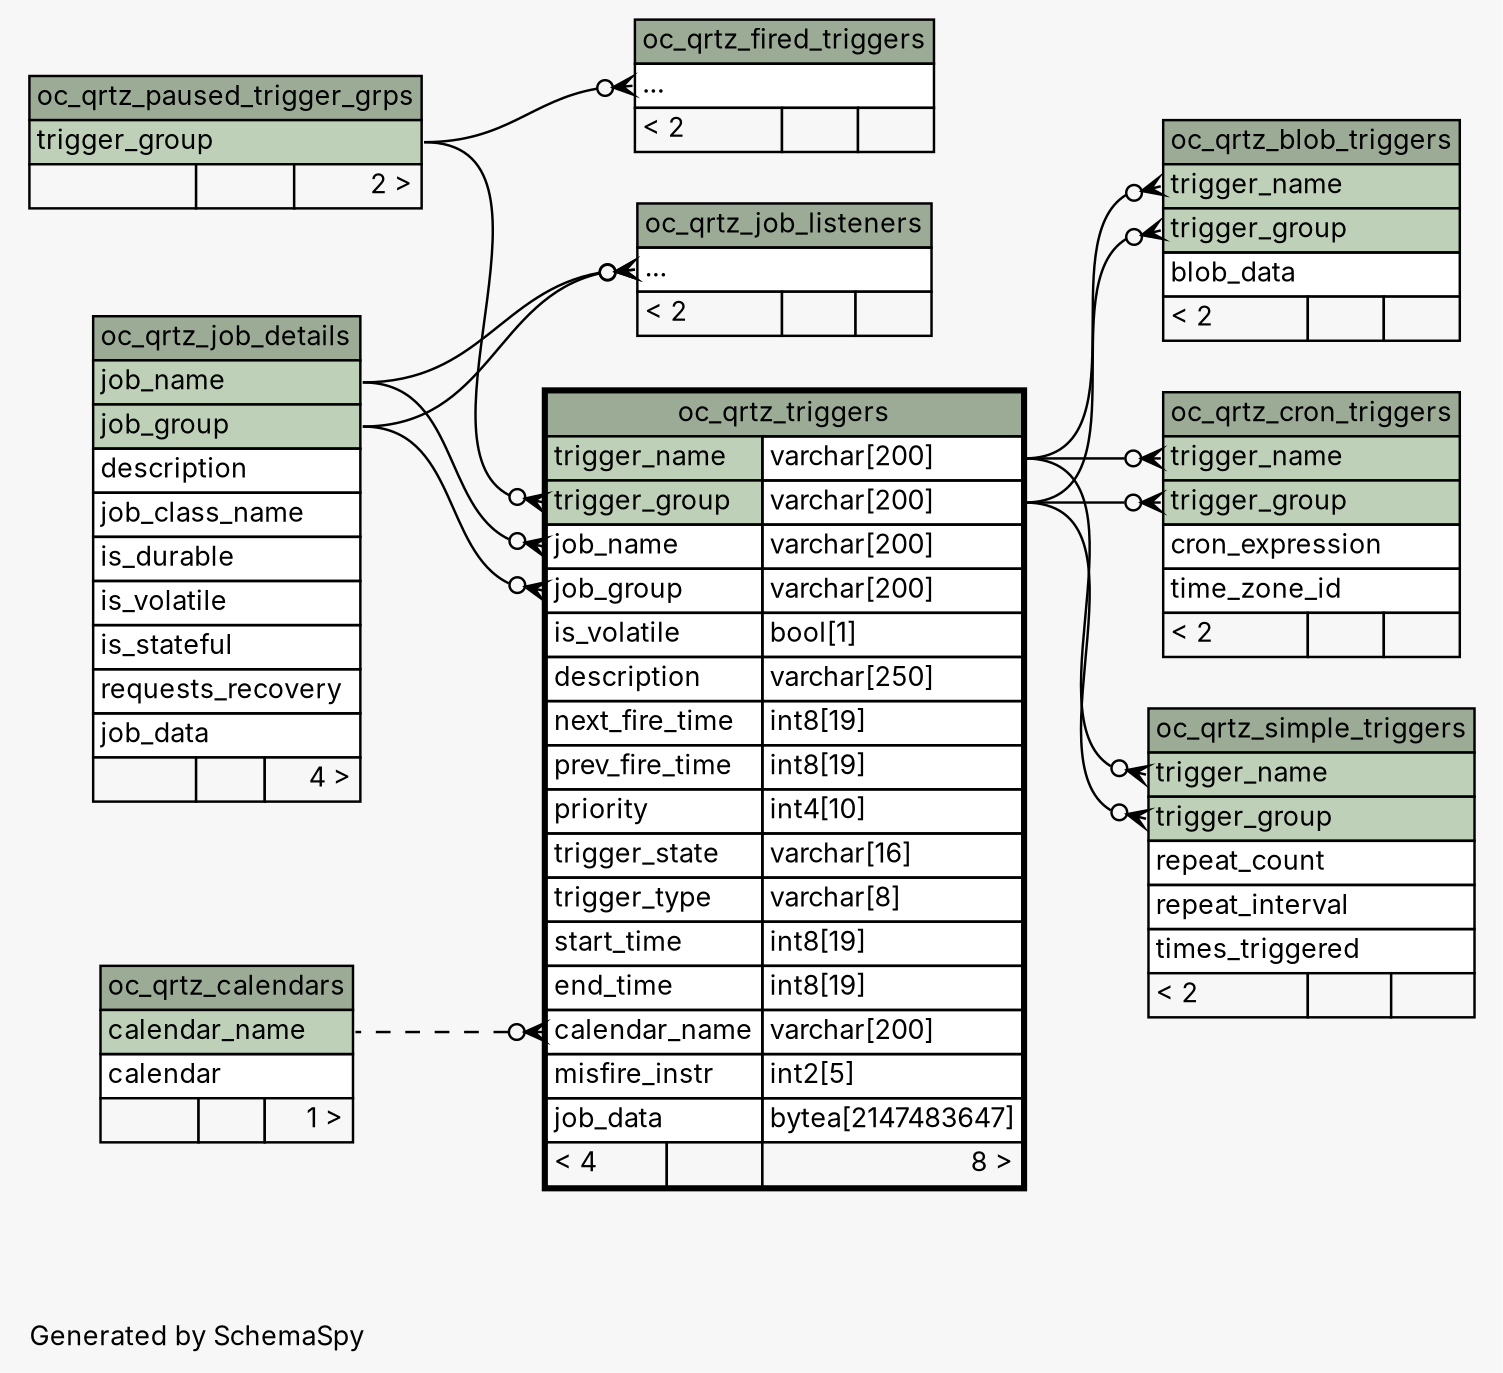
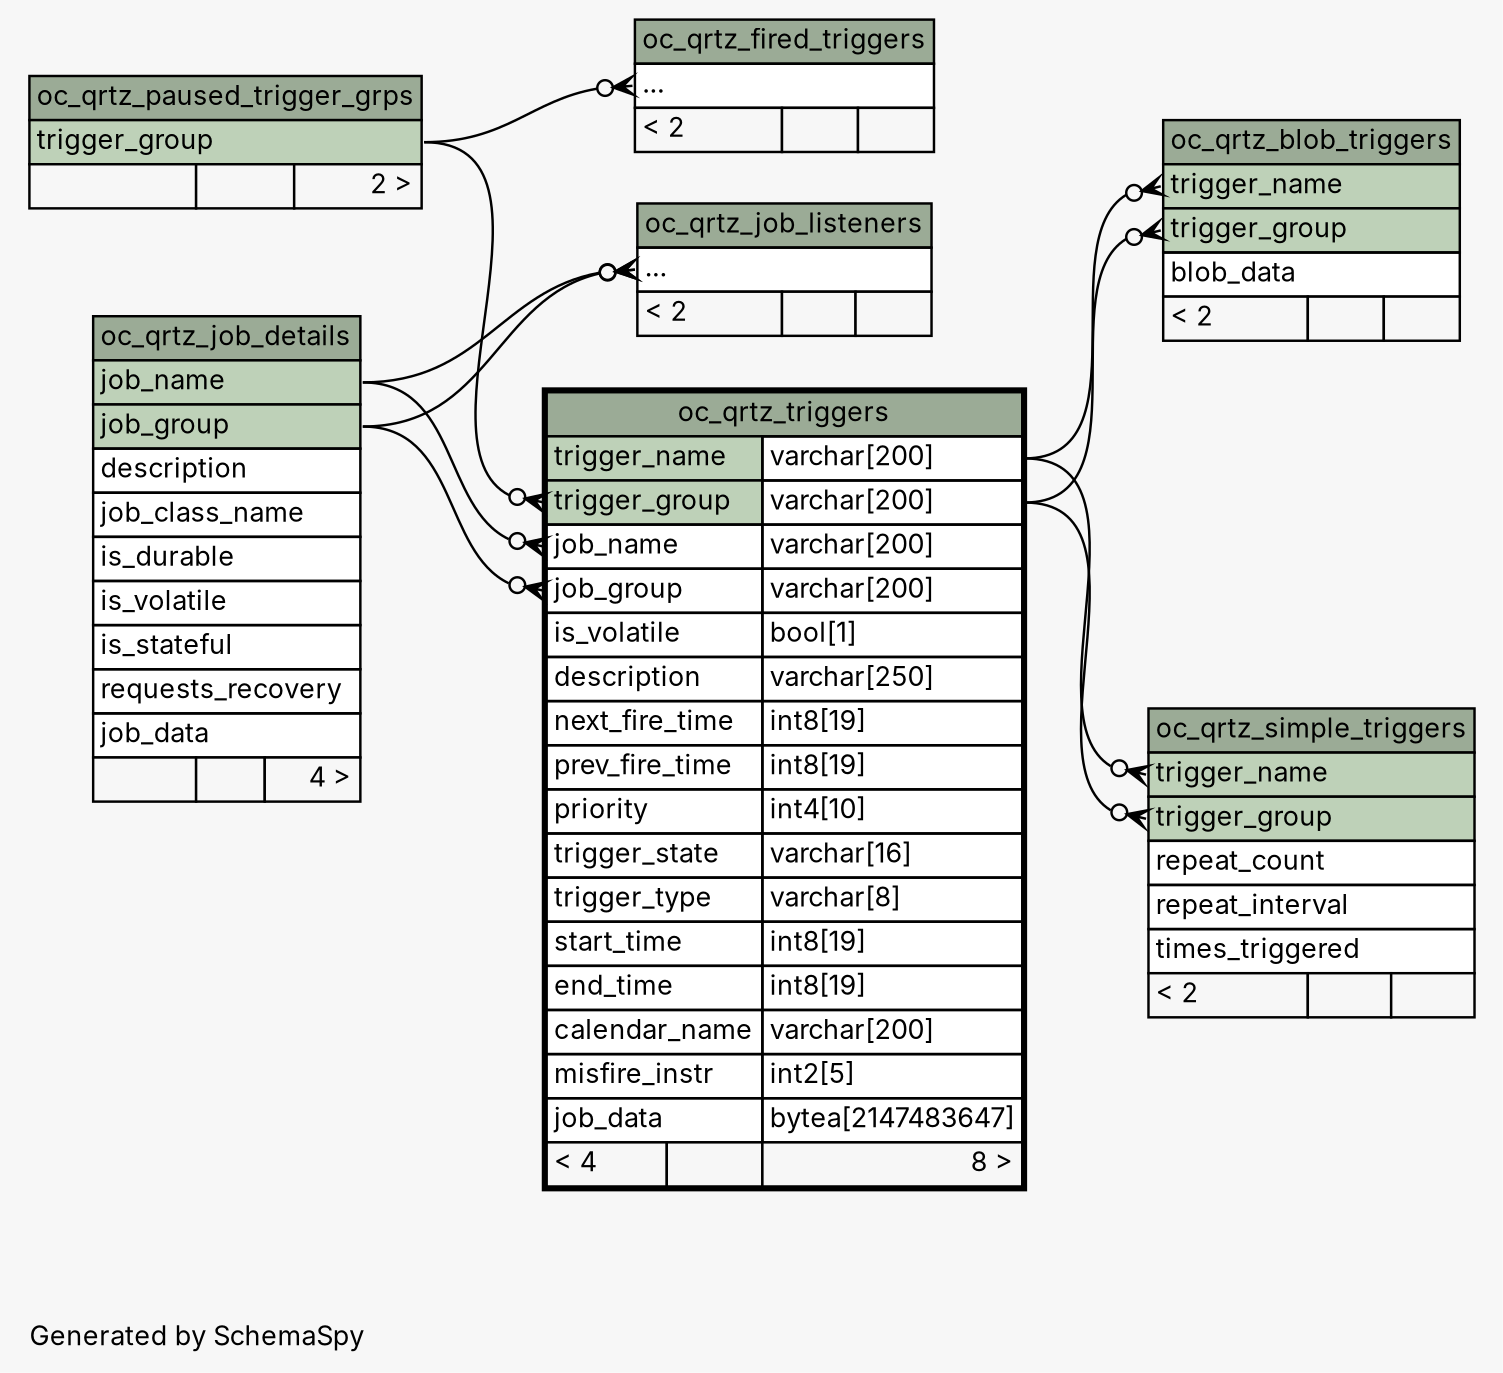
  digraph {
    bgcolor="#f7f7f7"
    fontname=Inter
    fontsize=11
    label="\nGenerated by SchemaSpy"
    labeljust=l
    nodesep=0.18
    rankdir=RL
    ranksep=0.46
    node [fontname=Inter fontsize=11 shape=plaintext]
    edge [arrowhead=none arrowsize=0.8 arrowtail=crowodot dir=back fontname=Inter headport="trigger_group.type:e" tailport="trigger_group:w"]
    n1 [label=<     <TABLE BORDER="0" CELLBORDER="1" CELLSPACING="0" BGCOLOR="#ffffff">       <TR><TD COLSPAN="3" BGCOLOR="#9bab96" ALIGN="CENTER">oc_qrtz_blob_triggers</TD></TR>       <TR><TD PORT="trigger_name" COLSPAN="3" BGCOLOR="#bed1b8" ALIGN="LEFT">trigger_name</TD></TR>       <TR><TD PORT="trigger_group" COLSPAN="3" BGCOLOR="#bed1b8" ALIGN="LEFT">trigger_group</TD></TR>       <TR><TD PORT="blob_data" COLSPAN="3" ALIGN="LEFT">blob_data</TD></TR>       <TR><TD ALIGN="LEFT" BGCOLOR="#f7f7f7">&lt; 2</TD><TD ALIGN="RIGHT" BGCOLOR="#f7f7f7">  </TD><TD ALIGN="RIGHT" BGCOLOR="#f7f7f7">  </TD></TR>     </TABLE>>]
    n2 [label=<     <TABLE BORDER="2" CELLBORDER="1" CELLSPACING="0" BGCOLOR="#ffffff">       <TR><TD COLSPAN="3" BGCOLOR="#9bab96" ALIGN="CENTER">oc_qrtz_triggers</TD></TR>       <TR><TD PORT="trigger_name" COLSPAN="2" BGCOLOR="#bed1b8" ALIGN="LEFT">trigger_name</TD><TD PORT="trigger_name.type" ALIGN="LEFT">varchar[200]</TD></TR>       <TR><TD PORT="trigger_group" COLSPAN="2" BGCOLOR="#bed1b8" ALIGN="LEFT">trigger_group</TD><TD PORT="trigger_group.type" ALIGN="LEFT">varchar[200]</TD></TR>       <TR><TD PORT="job_name" COLSPAN="2" ALIGN="LEFT">job_name</TD><TD PORT="job_name.type" ALIGN="LEFT">varchar[200]</TD></TR>       <TR><TD PORT="job_group" COLSPAN="2" ALIGN="LEFT">job_group</TD><TD PORT="job_group.type" ALIGN="LEFT">varchar[200]</TD></TR>       <TR><TD PORT="is_volatile" COLSPAN="2" ALIGN="LEFT">is_volatile</TD><TD PORT="is_volatile.type" ALIGN="LEFT">bool[1]</TD></TR>       <TR><TD PORT="description" COLSPAN="2" ALIGN="LEFT">description</TD><TD PORT="description.type" ALIGN="LEFT">varchar[250]</TD></TR>       <TR><TD PORT="next_fire_time" COLSPAN="2" ALIGN="LEFT">next_fire_time</TD><TD PORT="next_fire_time.type" ALIGN="LEFT">int8[19]</TD></TR>       <TR><TD PORT="prev_fire_time" COLSPAN="2" ALIGN="LEFT">prev_fire_time</TD><TD PORT="prev_fire_time.type" ALIGN="LEFT">int8[19]</TD></TR>       <TR><TD PORT="priority" COLSPAN="2" ALIGN="LEFT">priority</TD><TD PORT="priority.type" ALIGN="LEFT">int4[10]</TD></TR>       <TR><TD PORT="trigger_state" COLSPAN="2" ALIGN="LEFT">trigger_state</TD><TD PORT="trigger_state.type" ALIGN="LEFT">varchar[16]</TD></TR>       <TR><TD PORT="trigger_type" COLSPAN="2" ALIGN="LEFT">trigger_type</TD><TD PORT="trigger_type.type" ALIGN="LEFT">varchar[8]</TD></TR>       <TR><TD PORT="start_time" COLSPAN="2" ALIGN="LEFT">start_time</TD><TD PORT="start_time.type" ALIGN="LEFT">int8[19]</TD></TR>       <TR><TD PORT="end_time" COLSPAN="2" ALIGN="LEFT">end_time</TD><TD PORT="end_time.type" ALIGN="LEFT">int8[19]</TD></TR>       <TR><TD PORT="calendar_name" COLSPAN="2" ALIGN="LEFT">calendar_name</TD><TD PORT="calendar_name.type" ALIGN="LEFT">varchar[200]</TD></TR>       <TR><TD PORT="misfire_instr" COLSPAN="2" ALIGN="LEFT">misfire_instr</TD><TD PORT="misfire_instr.type" ALIGN="LEFT">int2[5]</TD></TR>       <TR><TD PORT="job_data" COLSPAN="2" ALIGN="LEFT">job_data</TD><TD PORT="job_data.type" ALIGN="LEFT">bytea[2147483647]</TD></TR>       <TR><TD ALIGN="LEFT" BGCOLOR="#f7f7f7">&lt; 4</TD><TD ALIGN="RIGHT" BGCOLOR="#f7f7f7">  </TD><TD ALIGN="RIGHT" BGCOLOR="#f7f7f7">8 &gt;</TD></TR>     </TABLE>>]
    n3 [label=<     <TABLE BORDER="0" CELLBORDER="1" CELLSPACING="0" BGCOLOR="#ffffff">       <TR><TD COLSPAN="3" BGCOLOR="#9bab96" ALIGN="CENTER">oc_qrtz_paused_trigger_grps</TD></TR>       <TR><TD PORT="trigger_group" COLSPAN="3" BGCOLOR="#bed1b8" ALIGN="LEFT">trigger_group</TD></TR>       <TR><TD ALIGN="LEFT" BGCOLOR="#f7f7f7">  </TD><TD ALIGN="RIGHT" BGCOLOR="#f7f7f7">  </TD><TD ALIGN="RIGHT" BGCOLOR="#f7f7f7">2 &gt;</TD></TR>     </TABLE>>]
    n4 [label=<     <TABLE BORDER="0" CELLBORDER="1" CELLSPACING="0" BGCOLOR="#ffffff">       <TR><TD COLSPAN="3" BGCOLOR="#9bab96" ALIGN="CENTER">oc_qrtz_job_details</TD></TR>       <TR><TD PORT="job_name" COLSPAN="3" BGCOLOR="#bed1b8" ALIGN="LEFT">job_name</TD></TR>       <TR><TD PORT="job_group" COLSPAN="3" BGCOLOR="#bed1b8" ALIGN="LEFT">job_group</TD></TR>       <TR><TD PORT="description" COLSPAN="3" ALIGN="LEFT">description</TD></TR>       <TR><TD PORT="job_class_name" COLSPAN="3" ALIGN="LEFT">job_class_name</TD></TR>       <TR><TD PORT="is_durable" COLSPAN="3" ALIGN="LEFT">is_durable</TD></TR>       <TR><TD PORT="is_volatile" COLSPAN="3" ALIGN="LEFT">is_volatile</TD></TR>       <TR><TD PORT="is_stateful" COLSPAN="3" ALIGN="LEFT">is_stateful</TD></TR>       <TR><TD PORT="requests_recovery" COLSPAN="3" ALIGN="LEFT">requests_recovery</TD></TR>       <TR><TD PORT="job_data" COLSPAN="3" ALIGN="LEFT">job_data</TD></TR>       <TR><TD ALIGN="LEFT" BGCOLOR="#f7f7f7">  </TD><TD ALIGN="RIGHT" BGCOLOR="#f7f7f7">  </TD><TD ALIGN="RIGHT" BGCOLOR="#f7f7f7">4 &gt;</TD></TR>     </TABLE>>]
-   n5 [label=<     <TABLE BORDER="0" CELLBORDER="1" CELLSPACING="0" BGCOLOR="#ffffff">       <TR><TD COLSPAN="3" BGCOLOR="#9bab96" ALIGN="CENTER">oc_qrtz_calendars</TD></TR>       <TR><TD PORT="calendar_name" COLSPAN="3" BGCOLOR="#bed1b8" ALIGN="LEFT">calendar_name</TD></TR>       <TR><TD PORT="calendar" COLSPAN="3" ALIGN="LEFT">calendar</TD></TR>       <TR><TD ALIGN="LEFT" BGCOLOR="#f7f7f7">  </TD><TD ALIGN="RIGHT" BGCOLOR="#f7f7f7">  </TD><TD ALIGN="RIGHT" BGCOLOR="#f7f7f7">1 &gt;</TD></TR>     </TABLE>>]
-   n6 [label=<     <TABLE BORDER="0" CELLBORDER="1" CELLSPACING="0" BGCOLOR="#ffffff">       <TR><TD COLSPAN="3" BGCOLOR="#9bab96" ALIGN="CENTER">oc_qrtz_cron_triggers</TD></TR>       <TR><TD PORT="trigger_name" COLSPAN="3" BGCOLOR="#bed1b8" ALIGN="LEFT">trigger_name</TD></TR>       <TR><TD PORT="trigger_group" COLSPAN="3" BGCOLOR="#bed1b8" ALIGN="LEFT">trigger_group</TD></TR>       <TR><TD PORT="cron_expression" COLSPAN="3" ALIGN="LEFT">cron_expression</TD></TR>       <TR><TD PORT="time_zone_id" COLSPAN="3" ALIGN="LEFT">time_zone_id</TD></TR>       <TR><TD ALIGN="LEFT" BGCOLOR="#f7f7f7">&lt; 2</TD><TD ALIGN="RIGHT" BGCOLOR="#f7f7f7">  </TD><TD ALIGN="RIGHT" BGCOLOR="#f7f7f7">  </TD></TR>     </TABLE>>]
    n7 [label=<     <TABLE BORDER="0" CELLBORDER="1" CELLSPACING="0" BGCOLOR="#ffffff">       <TR><TD COLSPAN="3" BGCOLOR="#9bab96" ALIGN="CENTER">oc_qrtz_fired_triggers</TD></TR>       <TR><TD PORT="elipses" COLSPAN="3" ALIGN="LEFT">...</TD></TR>       <TR><TD ALIGN="LEFT" BGCOLOR="#f7f7f7">&lt; 2</TD><TD ALIGN="RIGHT" BGCOLOR="#f7f7f7">  </TD><TD ALIGN="RIGHT" BGCOLOR="#f7f7f7">  </TD></TR>     </TABLE>>]
    n8 [label=<     <TABLE BORDER="0" CELLBORDER="1" CELLSPACING="0" BGCOLOR="#ffffff">       <TR><TD COLSPAN="3" BGCOLOR="#9bab96" ALIGN="CENTER">oc_qrtz_job_listeners</TD></TR>       <TR><TD PORT="elipses" COLSPAN="3" ALIGN="LEFT">...</TD></TR>       <TR><TD ALIGN="LEFT" BGCOLOR="#f7f7f7">&lt; 2</TD><TD ALIGN="RIGHT" BGCOLOR="#f7f7f7">  </TD><TD ALIGN="RIGHT" BGCOLOR="#f7f7f7">  </TD></TR>     </TABLE>>]
    n9 [label=<     <TABLE BORDER="0" CELLBORDER="1" CELLSPACING="0" BGCOLOR="#ffffff">       <TR><TD COLSPAN="3" BGCOLOR="#9bab96" ALIGN="CENTER">oc_qrtz_simple_triggers</TD></TR>       <TR><TD PORT="trigger_name" COLSPAN="3" BGCOLOR="#bed1b8" ALIGN="LEFT">trigger_name</TD></TR>       <TR><TD PORT="trigger_group" COLSPAN="3" BGCOLOR="#bed1b8" ALIGN="LEFT">trigger_group</TD></TR>       <TR><TD PORT="repeat_count" COLSPAN="3" ALIGN="LEFT">repeat_count</TD></TR>       <TR><TD PORT="repeat_interval" COLSPAN="3" ALIGN="LEFT">repeat_interval</TD></TR>       <TR><TD PORT="times_triggered" COLSPAN="3" ALIGN="LEFT">times_triggered</TD></TR>       <TR><TD ALIGN="LEFT" BGCOLOR="#f7f7f7">&lt; 2</TD><TD ALIGN="RIGHT" BGCOLOR="#f7f7f7">  </TD><TD ALIGN="RIGHT" BGCOLOR="#f7f7f7">  </TD></TR>     </TABLE>>]
    n1 -> n2
    n1 -> n2 [headport="trigger_name.type:e" tailport="trigger_name:w"]
    n2 -> n3 [headport="trigger_group:e" style=solid]
    n2 -> n4 [headport="job_group:e" tailport="job_group:w"]
    n2 -> n4 [headport="job_name:e" tailport="job_name:w"]
-   n2 -> n5 [headport="calendar_name:e" style=dashed tailport="calendar_name:w"]
-   n6 -> n2
-   n6 -> n2 [headport="trigger_name.type:e" tailport="trigger_name:w"]
    n7 -> n3 [headport="trigger_group:e" style=solid tailport="elipses:w"]
    n8 -> n4 [headport="job_group:e" tailport="elipses:w"]
    n8 -> n4 [headport="job_name:e" tailport="elipses:w"]
    n9 -> n2
    n9 -> n2 [headport="trigger_name.type:e" tailport="trigger_name:w"]
  }
